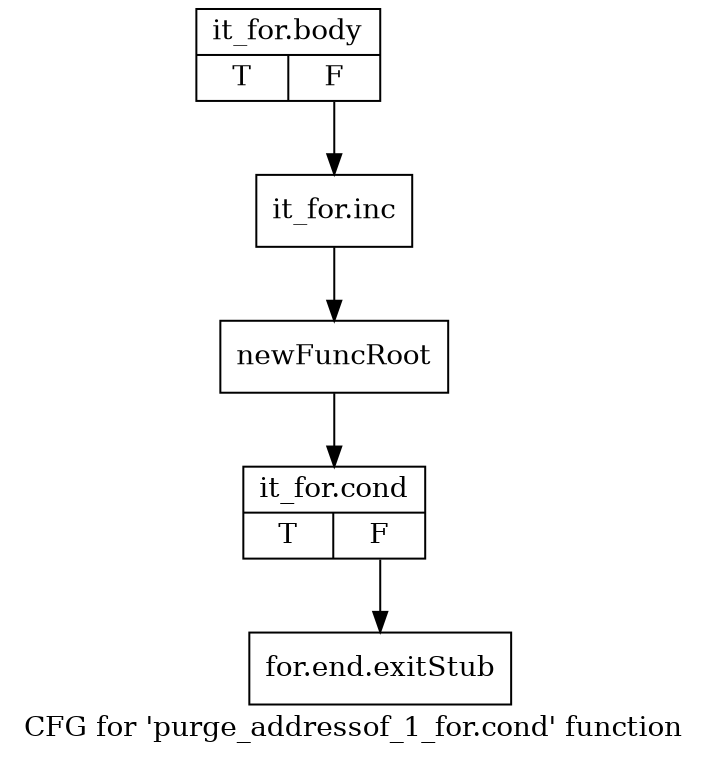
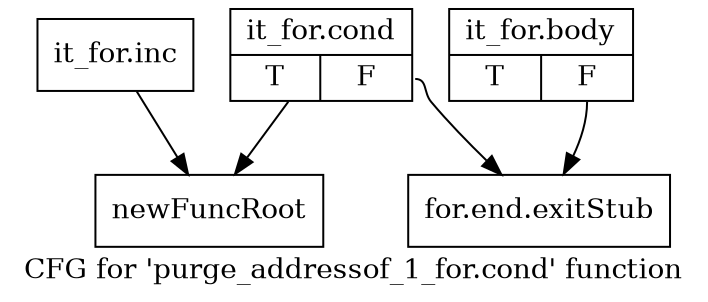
  digraph {
    label="CFG for 'purge_addressof_1_for.cond' function"
    node [shape=record]
    n1 [label="{newFuncRoot}"]
    n2 [label="{it_for.cond|{<s0>T|<s1>F}}"]
    n3 [label="{for.end.exitStub}"]
    n4 [label="{it_for.body|{<s0>T|<s1>F}}"]
    n5 [label="{it_for.inc}"]
-   n1 -> n2
+   n2 -> n1
    n2 -> n3 [tailport=s1]
-   n4 -> n5 [tailport=s1]
+   n4 -> n3 [tailport=s1]
    n5 -> n1
  }
